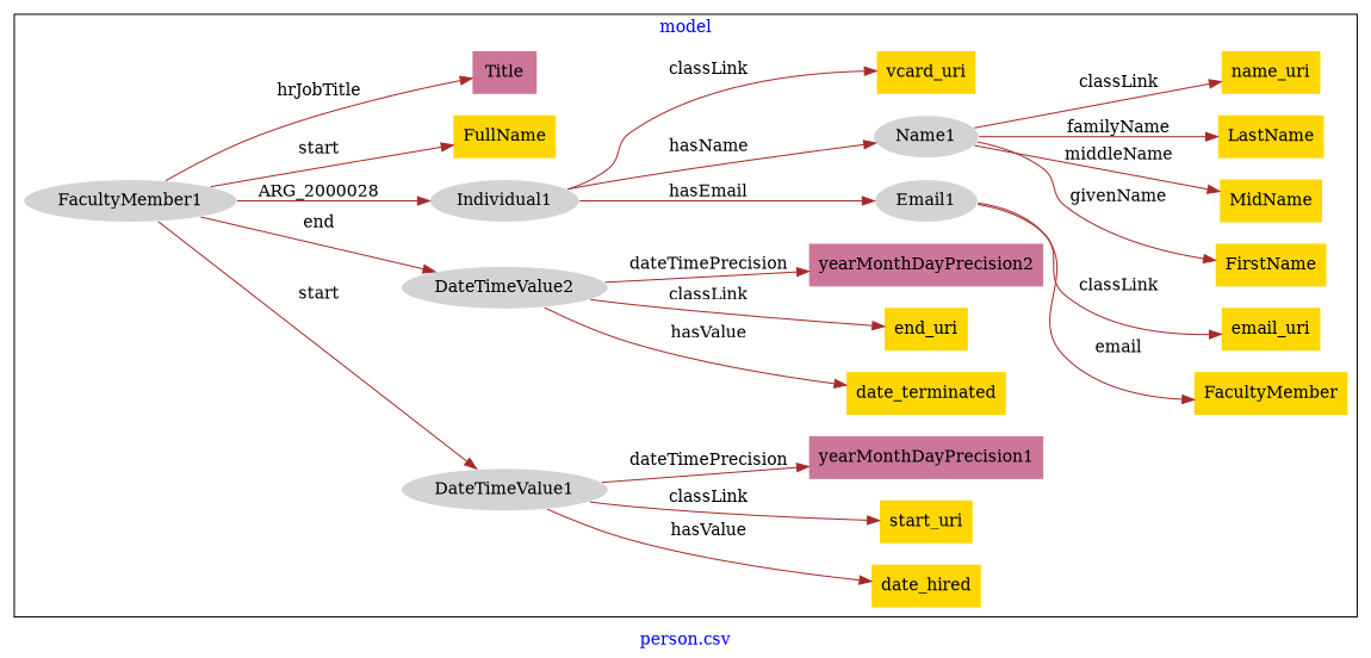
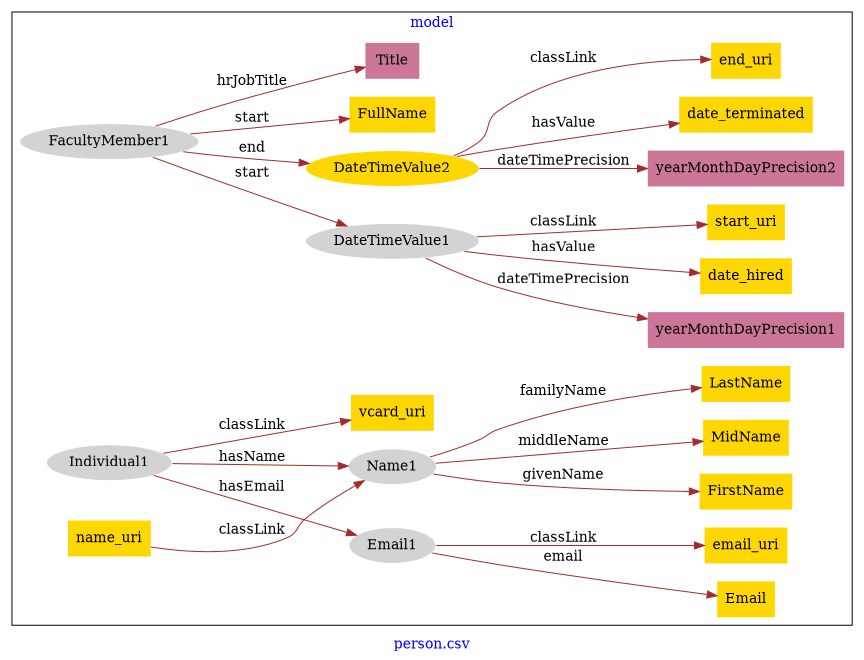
  digraph {
    fontcolor=blue
    label="person.csv"
    rankdir=LR
    remincross=true
    node [fillcolor=gold style=filled shape=plaintext]
    edge [color=brown fontcolor=black]
    n1 [color=white fillcolor=lightgray label=FacultyMember1 shape=""]
    n2 [color=white fillcolor=lightgray label=DateTimeValue1 shape=""]
-   n3 [color=white fillcolor=lightgray label=DateTimeValue2 shape=""]
+   n3 [color=white label=DateTimeValue2 shape=""]
    n4 [color=white fillcolor=lightgray label=Individual1 shape=""]
    n5 [color=white fillcolor=lightgray label=Email1 shape=""]
    n6 [color=white fillcolor=lightgray label=Name1 shape=""]
    n7 [label=FirstName]
    n8 [label=FullName]
    n9 [label=MidName]
    n10 [label=LastName]
    n11 [label=date_hired]
-   n12 [label=FacultyMember]
+   n12 [label=Email]
    n13 [fillcolor="#CC7799" label=Title]
    n14 [label=date_terminated]
    n15 [label=start_uri]
    n16 [label=name_uri]
    n17 [label=end_uri]
    n18 [label=vcard_uri]
    n19 [label=email_uri]
    n20 [fillcolor="#CC7799" label=yearMonthDayPrecision2]
    n21 [fillcolor="#CC7799" label=yearMonthDayPrecision1]
    subgraph cluster_1 {
      label=model
      n1
      n2
      n3
      n4
      n5
      n6
      n7
      n8
      n9
      n10
      n11
      n12
      n13
      n14
      n15
      n16
      n17
      n18
      n19
      n20
      n21
    }
    n1 -> n2 [label=start]
    n1 -> n3 [label=end]
-   n1 -> n4 [label=ARG_2000028]
    n1 -> n8 [label=start]
    n1 -> n13 [label=hrJobTitle]
    n2 -> n11 [label=hasValue]
    n2 -> n15 [label=classLink]
    n2 -> n21 [label=dateTimePrecision]
    n3 -> n14 [label=hasValue]
    n3 -> n17 [label=classLink]
    n3 -> n20 [label=dateTimePrecision]
    n4 -> n5 [label=hasEmail]
    n4 -> n6 [label=hasName]
    n4 -> n18 [label=classLink]
    n5 -> n12 [label=email]
    n5 -> n19 [label=classLink]
    n6 -> n7 [label=givenName]
    n6 -> n9 [label=middleName]
    n6 -> n10 [label=familyName]
-   n6 -> n16 [label=classLink]
+   n16 -> n6 [label=classLink]
  }
